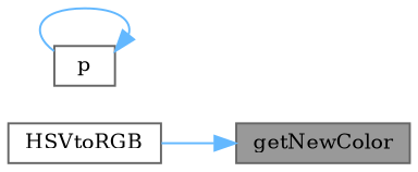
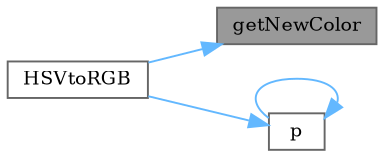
  digraph {
    fontname="DejaVu Serif"
    rankdir=LR
    node [color=grey40 fillcolor=white fontname="DejaVu Serif" fontsize=10 shape=box style=filled]
    edge [color=steelblue1 fontname="DejaVu Serif" fontsize=10 labelfontname=Helvetica labelfontsize=10 style=solid]
    n1 [color=gray40 fillcolor=grey60 fontcolor=black height=0.2 label=getNewColor width=0.4]
    n2 [height=0.2 label=HSVtoRGB width=0.4]
    n3 [height=0.2 label=p width=0.4]
    n2 -> n1
+   n2 -> n3
    n3 -> n3
  }
